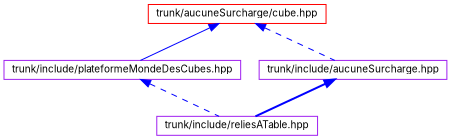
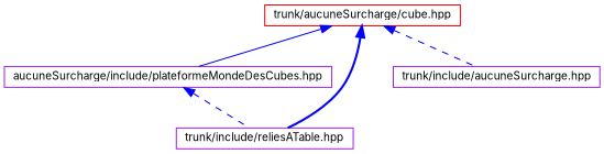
  digraph {
    fontname=Inter
    node [color=purple fillcolor=white fontname=Inter fontsize=10 shape=record style=filled]
    edge [color=blue dir=back fontname=Inter fontsize=10 labelfontname=FreeSans labelfontsize=10 style=dashed]
-   n1 [height=0.2 label="trunk/include/plateformeMondeDesCubes.hpp" width=0.4]
+   n1 [height=0.2 label="aucuneSurcharge/include/plateformeMondeDesCubes.hpp" width=0.4]
    n2 [height=0.2 label="trunk/include/reliesATable.hpp" width=0.4]
    n3 [color=red height=0.2 label="trunk/aucuneSurcharge/cube.hpp" width=0.4]
    n4 [height=0.2 label="trunk/include/aucuneSurcharge.hpp" width=0.4]
    n1 -> n2
    n3 -> n1 [style=solid]
-   n4 -> n2 [style=bold]
+   n3 -> n2 [style=bold]
    n3 -> n4
  }
